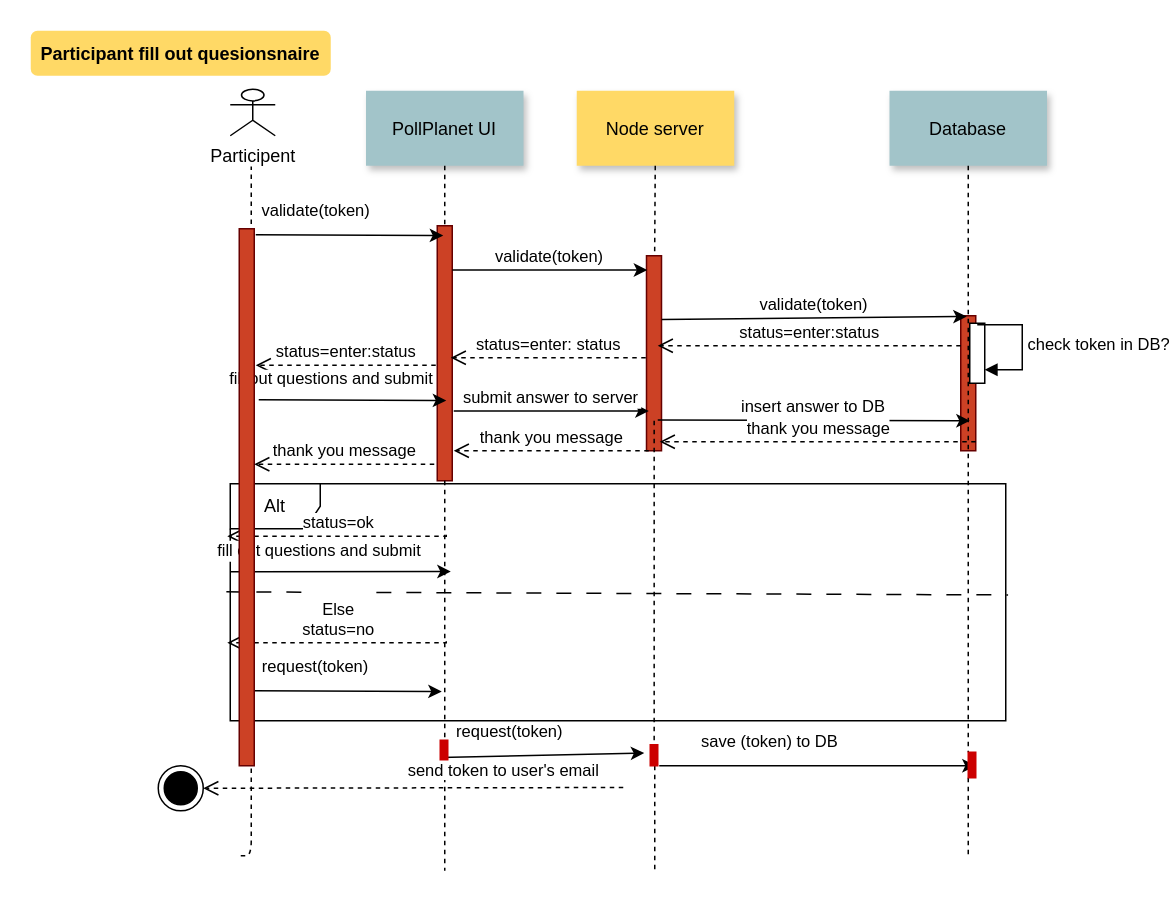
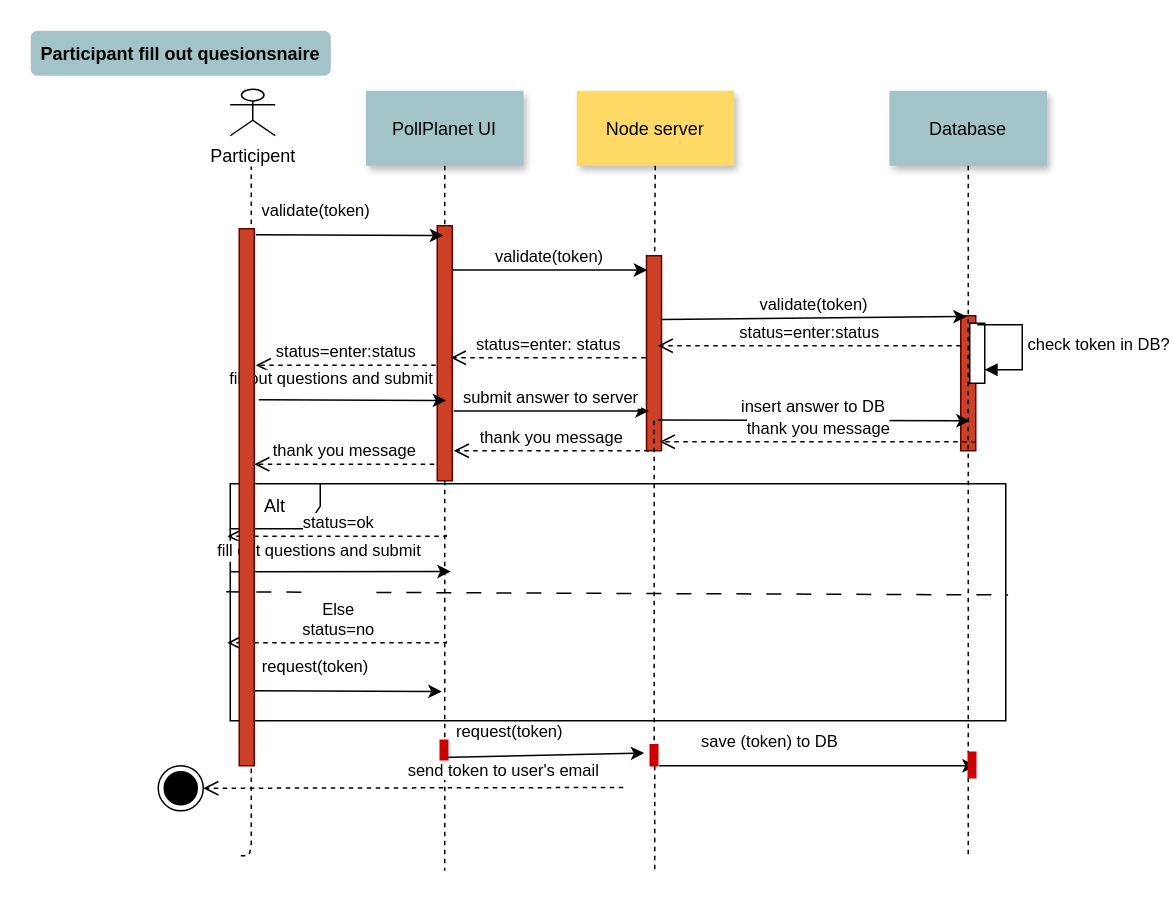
  <mxCell id="0" />
  <mxCell id="1" parent="0" />
  <mxCell id="2" value="" style="fillColor=#CC4125;strokeColor=#660000" parent="1" vertex="1"><mxGeometry x="291" y="150" width="10" height="170" as="geometry" /></mxCell>
  <mxCell id="3" value="validate(token)" style="edgeStyle=none;verticalLabelPosition=top;verticalAlign=bottom;labelPosition=left;align=right" parent="1" edge="1"><mxGeometry width="100" height="100" as="geometry"><mxPoint x="170" y="156" as="sourcePoint" /><mxPoint x="295" y="156.5" as="targetPoint" /><Array as="points" /><mxPoint x="16" y="-7" as="offset" /></mxGeometry></mxCell>
  <mxCell id="4" value="PollPlanet UI" style="shadow=1;fillColor=#A2C4C9;strokeColor=none" parent="1" vertex="1"><mxGeometry x="243.5" y="60" width="105" height="50" as="geometry" /></mxCell>
  <mxCell id="5" value="" style="fillColor=#CC4125;strokeColor=#660000" parent="1" vertex="1"><mxGeometry x="430.5" y="170" width="10" height="130" as="geometry" /></mxCell>
  <mxCell id="6" value="Node server" style="shadow=1;fillColor=#ffd966;strokeColor=none;" parent="1" vertex="1"><mxGeometry x="384" y="60" width="105" height="50" as="geometry" /></mxCell>
  <mxCell id="7" value="" style="edgeStyle=none;endArrow=none;dashed=1" parent="1" source="6" target="5" edge="1"><mxGeometry x="272.335" y="165" width="100" height="100" as="geometry"><mxPoint x="317.259" y="110" as="sourcePoint" /><mxPoint x="317.576" y="165" as="targetPoint" /></mxGeometry></mxCell>
  <mxCell id="8" value="validate(token)" style="edgeStyle=none;verticalLabelPosition=top;verticalAlign=bottom" parent="1" edge="1"><mxGeometry x="220" y="92" width="100" height="100" as="geometry"><mxPoint x="301" y="179.5" as="sourcePoint" /><mxPoint x="431" y="179.5" as="targetPoint" /></mxGeometry></mxCell>
  <mxCell id="9" value="" style="fillColor=#CC4125;strokeColor=#660000" parent="1" vertex="1"><mxGeometry x="640" y="210" width="10" height="90" as="geometry" /></mxCell>
  <mxCell id="10" value="Database" style="shadow=1;fillColor=#A2C4C9;strokeColor=none" parent="1" vertex="1"><mxGeometry x="592.5" y="60" width="105" height="50" as="geometry" /></mxCell>
  <mxCell id="11" value="" style="edgeStyle=none;endArrow=none;dashed=1" parent="1" source="39" edge="1"><mxGeometry x="614.488" y="175.0" width="100" height="100" as="geometry"><mxPoint x="644.653" y="110" as="sourcePoint" /><mxPoint x="645" y="570" as="targetPoint" /></mxGeometry></mxCell>
  <mxCell id="12" value="" style="edgeStyle=elbowEdgeStyle;elbow=horizontal;endArrow=none;dashed=1" parent="1" source="4" target="2" edge="1"><mxGeometry x="230.0" y="310" width="100" height="100" as="geometry"><mxPoint x="200" y="410" as="sourcePoint" /><mxPoint x="300" y="310" as="targetPoint" /></mxGeometry></mxCell>
  <mxCell id="13" value="" style="edgeStyle=none;dashed=1;endArrow=none" parent="1" source="2" edge="1"><mxGeometry x="50" y="300" width="100" height="100" as="geometry"><mxPoint x="141" y="400" as="sourcePoint" /><mxPoint x="296" y="580" as="targetPoint" /></mxGeometry></mxCell>
  <mxCell id="14" value="" style="edgeStyle=none;endArrow=none;dashed=1" parent="1" source="37" edge="1"><mxGeometry x="376.571" y="339.697" width="100" height="100" as="geometry"><mxPoint x="435.609" y="280" as="sourcePoint" /><mxPoint x="436" y="580" as="targetPoint" /></mxGeometry></mxCell>
- <mxCell id="15" value="Participant fill out quesionsnaire" style="rounded=1;fontStyle=1;fillColor=#FFD966;strokeColor=none" parent="1" vertex="1"><mxGeometry x="20" y="20" width="200" height="30" as="geometry" /></mxCell>
+ <mxCell id="15" value="Participant fill out quesionsnaire" style="rounded=1;fontStyle=1;fillColor=#a2c4c9;strokeColor=none;" parent="1" vertex="1"><mxGeometry x="20" y="20" width="200" height="30" as="geometry" /></mxCell>
  <mxCell id="16" value="" style="edgeStyle=elbowEdgeStyle;elbow=horizontal;endArrow=none;dashed=1;" parent="1" edge="1"><mxGeometry x="230.0" y="310" width="100" height="100" as="geometry"><mxPoint x="160" y="570" as="sourcePoint" /><mxPoint x="167.333" y="110.486" as="targetPoint" /><Array as="points"><mxPoint x="167" y="383" /></Array></mxGeometry></mxCell>
  <mxCell id="17" value="Participent" style="shape=umlActor;verticalLabelPosition=bottom;verticalAlign=top;html=1;outlineConnect=0;" parent="1" vertex="1"><mxGeometry x="153" y="59" width="30" height="31" as="geometry" /></mxCell>
  <mxCell id="18" value="Alt" style="shape=umlFrame;whiteSpace=wrap;html=1;pointerEvents=0;" parent="1" vertex="1"><mxGeometry x="153" y="322" width="517" height="158" as="geometry" /></mxCell>
  <mxCell id="19" value="validate(token)" style="edgeStyle=none;verticalLabelPosition=top;verticalAlign=bottom;exitX=1.017;exitY=0.115;exitDx=0;exitDy=0;exitPerimeter=0;" parent="1" edge="1"><mxGeometry width="100" height="100" as="geometry"><mxPoint x="440.67" y="212.5" as="sourcePoint" /><mxPoint x="644" y="210.5" as="targetPoint" /><mxPoint as="offset" /></mxGeometry></mxCell>
  <mxCell id="20" value="status=enter:status" style="html=1;verticalAlign=bottom;endArrow=open;dashed=1;endSize=8;edgeStyle=elbowEdgeStyle;elbow=vertical;curved=0;rounded=0;" parent="1" edge="1"><mxGeometry relative="1" as="geometry"><mxPoint x="640" y="230" as="sourcePoint" /><mxPoint x="438" y="230" as="targetPoint" /></mxGeometry></mxCell>
  <mxCell id="21" value="status=enter: status" style="html=1;verticalAlign=bottom;endArrow=open;dashed=1;endSize=8;edgeStyle=elbowEdgeStyle;elbow=vertical;curved=0;rounded=0;" parent="1" edge="1"><mxGeometry relative="1" as="geometry"><mxPoint x="430" y="238" as="sourcePoint" /><mxPoint x="300" y="238" as="targetPoint" /><mxPoint as="offset" /></mxGeometry></mxCell>
  <mxCell id="22" value="status=enter:status" style="html=1;verticalAlign=bottom;endArrow=open;dashed=1;endSize=8;edgeStyle=elbowEdgeStyle;elbow=vertical;curved=0;rounded=0;" parent="1" edge="1"><mxGeometry relative="1" as="geometry"><mxPoint x="290" y="243" as="sourcePoint" /><mxPoint x="170" y="243" as="targetPoint" /><mxPoint as="offset" /></mxGeometry></mxCell>
  <mxCell id="23" value="fill out questions and submit" style="edgeStyle=none;verticalLabelPosition=top;verticalAlign=bottom;labelPosition=left;align=right" parent="1" edge="1"><mxGeometry width="100" height="100" as="geometry"><mxPoint x="172" y="266" as="sourcePoint" /><mxPoint x="297" y="266.5" as="targetPoint" /><Array as="points" /><mxPoint x="56" y="-5" as="offset" /></mxGeometry></mxCell>
  <mxCell id="24" value="submit answer to server" style="edgeStyle=none;verticalLabelPosition=top;verticalAlign=bottom" parent="1" edge="1"><mxGeometry width="100" height="100" as="geometry"><mxPoint x="302" y="273.5" as="sourcePoint" /><mxPoint x="432" y="273.5" as="targetPoint" /><mxPoint as="offset" /></mxGeometry></mxCell>
  <mxCell id="25" value="insert answer to DB" style="edgeStyle=none;verticalLabelPosition=top;verticalAlign=bottom" parent="1" edge="1"><mxGeometry width="100" height="100" as="geometry"><mxPoint x="438" y="279.5" as="sourcePoint" /><mxPoint x="646" y="280" as="targetPoint" /><mxPoint as="offset" /></mxGeometry></mxCell>
  <mxCell id="26" value="" style="html=1;points=[];perimeter=orthogonalPerimeter;outlineConnect=0;targetShapes=umlLifeline;portConstraint=eastwest;newEdgeStyle={&quot;edgeStyle&quot;:&quot;elbowEdgeStyle&quot;,&quot;elbow&quot;:&quot;vertical&quot;,&quot;curved&quot;:0,&quot;rounded&quot;:0};" parent="1" vertex="1"><mxGeometry x="646" y="215" width="10" height="40" as="geometry" /></mxCell>
  <mxCell id="27" value="check token in DB?" style="html=1;align=left;spacingLeft=2;endArrow=block;rounded=0;edgeStyle=orthogonalEdgeStyle;curved=0;rounded=0;" parent="1" edge="1"><mxGeometry relative="1" as="geometry"><mxPoint x="651" y="216" as="sourcePoint" /><Array as="points"><mxPoint x="681" y="246" /></Array><mxPoint x="656" y="246" as="targetPoint" /><mxPoint as="offset" /></mxGeometry></mxCell>
  <mxCell id="28" value="" style="endArrow=none;startArrow=none;endFill=0;startFill=0;endSize=8;html=1;verticalAlign=bottom;dashed=1;labelBackgroundColor=none;dashPattern=10 10;rounded=0;exitX=-0.005;exitY=0.646;exitDx=0;exitDy=0;exitPerimeter=0;entryX=1.003;entryY=0.659;entryDx=0;entryDy=0;entryPerimeter=0;" parent="1" edge="1"><mxGeometry width="160" relative="1" as="geometry"><mxPoint x="150.415" y="394.068" as="sourcePoint" /><mxPoint x="671.551" y="396.122" as="targetPoint" /></mxGeometry></mxCell>
  <mxCell id="29" value="status=ok" style="html=1;verticalAlign=bottom;endArrow=open;dashed=1;endSize=8;edgeStyle=elbowEdgeStyle;elbow=vertical;curved=0;rounded=0;entryX=0.002;entryY=0.336;entryDx=0;entryDy=0;entryPerimeter=0;" parent="1" edge="1"><mxGeometry x="-0.002" relative="1" as="geometry"><mxPoint x="297" y="356" as="sourcePoint" /><mxPoint x="151.034" y="357.054" as="targetPoint" /><mxPoint as="offset" /></mxGeometry></mxCell>
  <mxCell id="30" value="fill out questions and submit" style="edgeStyle=none;verticalLabelPosition=top;verticalAlign=bottom;labelPosition=left;align=right;exitX=0.002;exitY=0.534;exitDx=0;exitDy=0;exitPerimeter=0;" parent="1" edge="1"><mxGeometry width="100" height="100" as="geometry"><mxPoint x="153.034" y="380.604" as="sourcePoint" /><mxPoint x="300" y="380.5" as="targetPoint" /><Array as="points" /><mxPoint x="56" y="-5" as="offset" /></mxGeometry></mxCell>
  <mxCell id="31" value="&lt;br&gt;Else&lt;br&gt;status=no" style="html=1;verticalAlign=bottom;endArrow=open;dashed=1;endSize=8;edgeStyle=elbowEdgeStyle;elbow=vertical;curved=0;rounded=0;entryX=0.002;entryY=0.336;entryDx=0;entryDy=0;entryPerimeter=0;" parent="1" edge="1"><mxGeometry x="-0.002" relative="1" as="geometry"><mxPoint x="297" y="427" as="sourcePoint" /><mxPoint x="151.034" y="428.054" as="targetPoint" /><mxPoint as="offset" /></mxGeometry></mxCell>
  <mxCell id="32" value="request(token)" style="edgeStyle=none;verticalLabelPosition=top;verticalAlign=bottom;labelPosition=left;align=right" parent="1" edge="1"><mxGeometry width="100" height="100" as="geometry"><mxPoint x="169" y="460" as="sourcePoint" /><mxPoint x="294" y="460.5" as="targetPoint" /><Array as="points" /><mxPoint x="16" y="-7" as="offset" /></mxGeometry></mxCell>
  <mxCell id="33" value="request(token)" style="edgeStyle=none;verticalLabelPosition=top;verticalAlign=bottom;labelPosition=left;align=right" parent="1" edge="1"><mxGeometry width="100" height="100" as="geometry"><mxPoint x="293" y="504.5" as="sourcePoint" /><mxPoint x="429" y="501.5" as="targetPoint" /><Array as="points" /><mxPoint x="16" y="-7" as="offset" /></mxGeometry></mxCell>
  <mxCell id="34" value="save (token) to DB" style="edgeStyle=none;verticalLabelPosition=top;verticalAlign=bottom;labelPosition=left;align=right" parent="1" edge="1"><mxGeometry width="100" height="100" as="geometry"><mxPoint x="439" y="510" as="sourcePoint" /><mxPoint x="650" y="510" as="targetPoint" /><Array as="points" /><mxPoint x="16" y="-7" as="offset" /></mxGeometry></mxCell>
  <mxCell id="35" value="" style="html=1;points=[];perimeter=orthogonalPerimeter;fillColor=strokeColor;strokeColor=#CC0000;" parent="1" vertex="1"><mxGeometry x="293" y="493" width="5" height="17" as="geometry" /></mxCell>
  <mxCell id="36" value="" style="edgeStyle=none;endArrow=none;dashed=1" parent="1" target="37" edge="1"><mxGeometry x="376.571" y="339.697" width="100" height="100" as="geometry"><mxPoint x="435.609" y="280" as="sourcePoint" /><mxPoint x="436" y="580" as="targetPoint" /></mxGeometry></mxCell>
  <mxCell id="37" value="" style="html=1;points=[];perimeter=orthogonalPerimeter;fillColor=strokeColor;strokeColor=#CC0000;" parent="1" vertex="1"><mxGeometry x="433" y="496" width="5" height="14" as="geometry" /></mxCell>
  <mxCell id="38" value="" style="edgeStyle=none;endArrow=none;dashed=1" parent="1" source="10" target="39" edge="1"><mxGeometry x="614.488" y="175.0" width="100" height="100" as="geometry"><mxPoint x="645" y="110" as="sourcePoint" /><mxPoint x="645" y="570" as="targetPoint" /><Array as="points"><mxPoint x="645" y="320" /></Array></mxGeometry></mxCell>
  <mxCell id="39" value="" style="html=1;points=[];perimeter=orthogonalPerimeter;fillColor=strokeColor;strokeColor=#CC0000;" parent="1" vertex="1"><mxGeometry x="645" y="501" width="5" height="17" as="geometry" /></mxCell>
  <mxCell id="40" value="send token to user's email" style="html=1;verticalAlign=bottom;endArrow=open;dashed=1;endSize=8;edgeStyle=elbowEdgeStyle;elbow=vertical;curved=0;rounded=0;" parent="1" edge="1"><mxGeometry x="-0.426" y="-3" relative="1" as="geometry"><mxPoint x="415" y="524.5" as="sourcePoint" /><mxPoint x="135" y="524.5" as="targetPoint" /><mxPoint as="offset" /></mxGeometry></mxCell>
  <mxCell id="41" value="" style="fillColor=#CC4125;strokeColor=#660000" parent="1" vertex="1"><mxGeometry x="159" y="152" width="10" height="358" as="geometry" /></mxCell>
  <mxCell id="42" value="" style="ellipse;html=1;shape=endState;fillColor=strokeColor;" parent="1" vertex="1"><mxGeometry x="105" y="510" width="30" height="30" as="geometry" /></mxCell>
  <mxCell id="43" value="thank you message" style="html=1;verticalAlign=bottom;endArrow=open;dashed=1;endSize=8;edgeStyle=elbowEdgeStyle;elbow=vertical;curved=0;rounded=0;entryX=0.883;entryY=0.856;entryDx=0;entryDy=0;entryPerimeter=0;" parent="1" edge="1"><mxGeometry relative="1" as="geometry"><mxPoint x="650" y="294" as="sourcePoint" /><mxPoint x="439.33" y="294.28" as="targetPoint" /></mxGeometry></mxCell>
  <mxCell id="44" value="thank you message" style="html=1;verticalAlign=bottom;endArrow=open;dashed=1;endSize=8;edgeStyle=elbowEdgeStyle;elbow=vertical;curved=0;rounded=0;" parent="1" edge="1"><mxGeometry relative="1" as="geometry"><mxPoint x="432" y="300" as="sourcePoint" /><mxPoint x="302" y="300" as="targetPoint" /><mxPoint as="offset" /></mxGeometry></mxCell>
  <mxCell id="45" value="thank you message" style="html=1;verticalAlign=bottom;endArrow=open;dashed=1;endSize=8;edgeStyle=elbowEdgeStyle;elbow=vertical;curved=0;rounded=0;" parent="1" edge="1"><mxGeometry relative="1" as="geometry"><mxPoint x="289" y="309" as="sourcePoint" /><mxPoint x="169" y="309" as="targetPoint" /><mxPoint as="offset" /></mxGeometry></mxCell>
